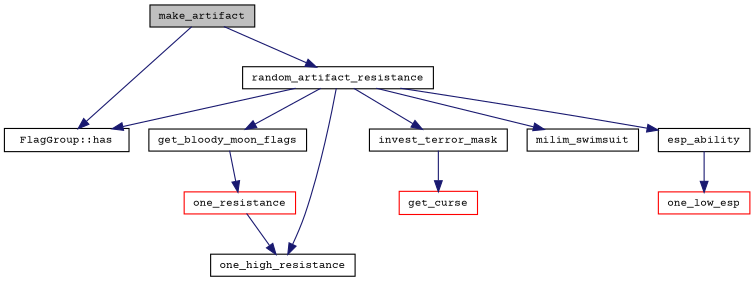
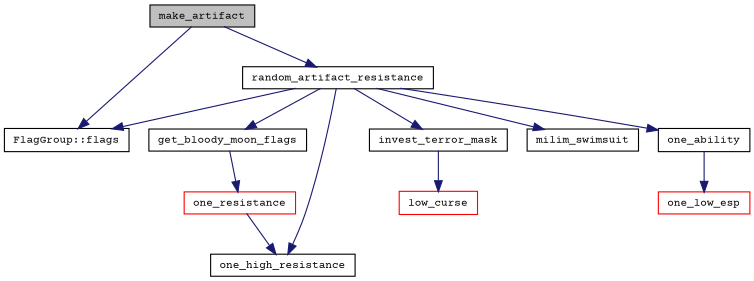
  digraph {
    fontname="Courier Prime"
    rankdir=TB
    node [color=black fillcolor=white fontname="Courier Prime" fontsize=10 shape=record style=filled]
    edge [color=midnightblue fontname="Courier Prime" fontsize=10 labelfontname=Helvetica labelfontsize=10 style=solid]
    n1 [fillcolor=grey75 fontcolor=black height=0.2 label=make_artifact width=0.4]
-   n2 [height=0.2 label="FlagGroup::has" width=0.4]
+   n2 [height=0.2 label="FlagGroup::flags" width=0.4]
    n3 [height=0.2 label=random_artifact_resistance width=0.4]
    n4 [height=0.2 label=get_bloody_moon_flags width=0.4]
    n5 [height=0.2 label=one_high_resistance width=0.4]
    n6 [height=0.2 label=invest_terror_mask width=0.4]
    n7 [height=0.2 label=milim_swimsuit width=0.4]
-   n8 [height=0.2 label=esp_ability width=0.4]
+   n8 [height=0.2 label=one_ability width=0.4]
    n9 [color=red height=0.2 label=one_resistance width=0.4]
-   n10 [color=red height=0.2 label=get_curse width=0.4]
+   n10 [color=red height=0.2 label=low_curse width=0.4]
    n11 [color=red height=0.2 label=one_low_esp width=0.4]
    n1 -> n2
    n1 -> n3
    n3 -> n2
    n3 -> n4
    n3 -> n5
    n3 -> n6
    n3 -> n7
    n3 -> n8
    n4 -> n9
    n6 -> n10
    n8 -> n11
    n9 -> n5
  }
